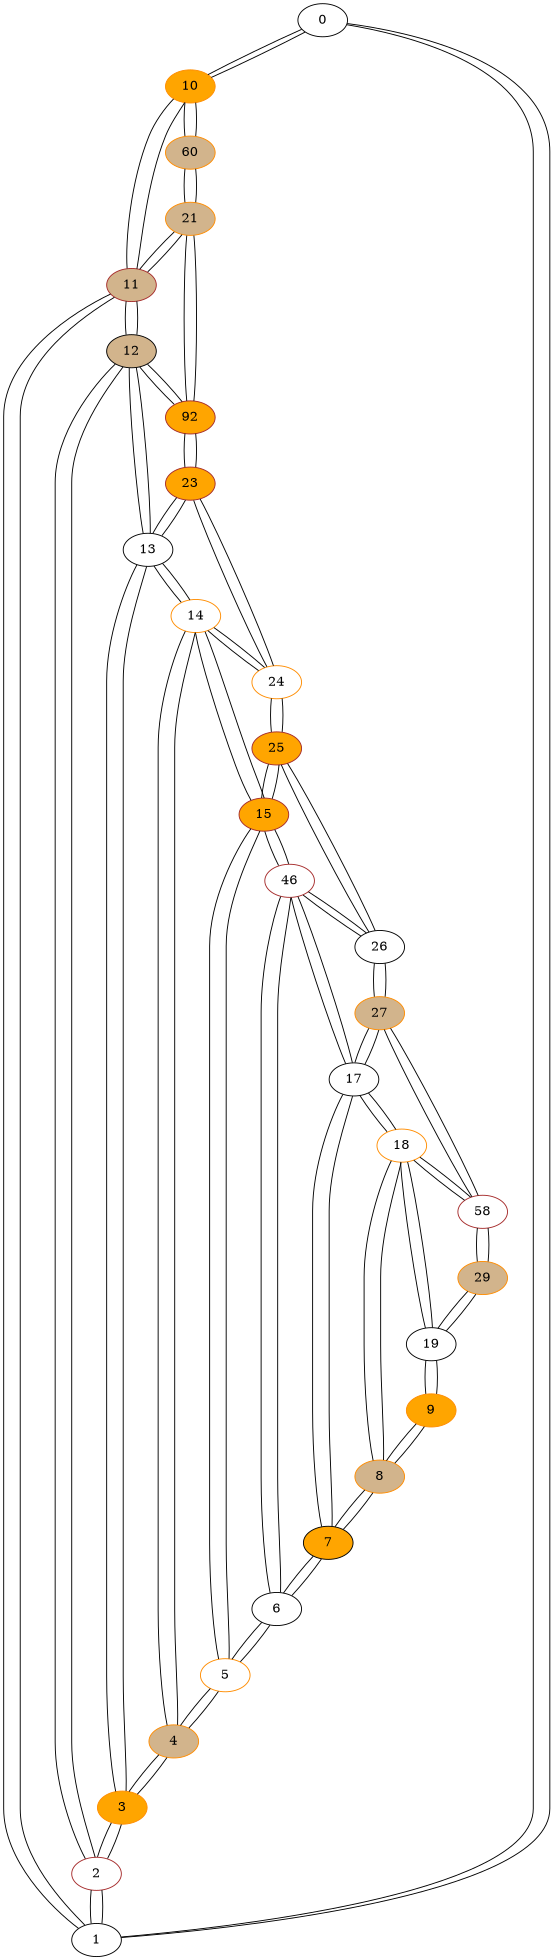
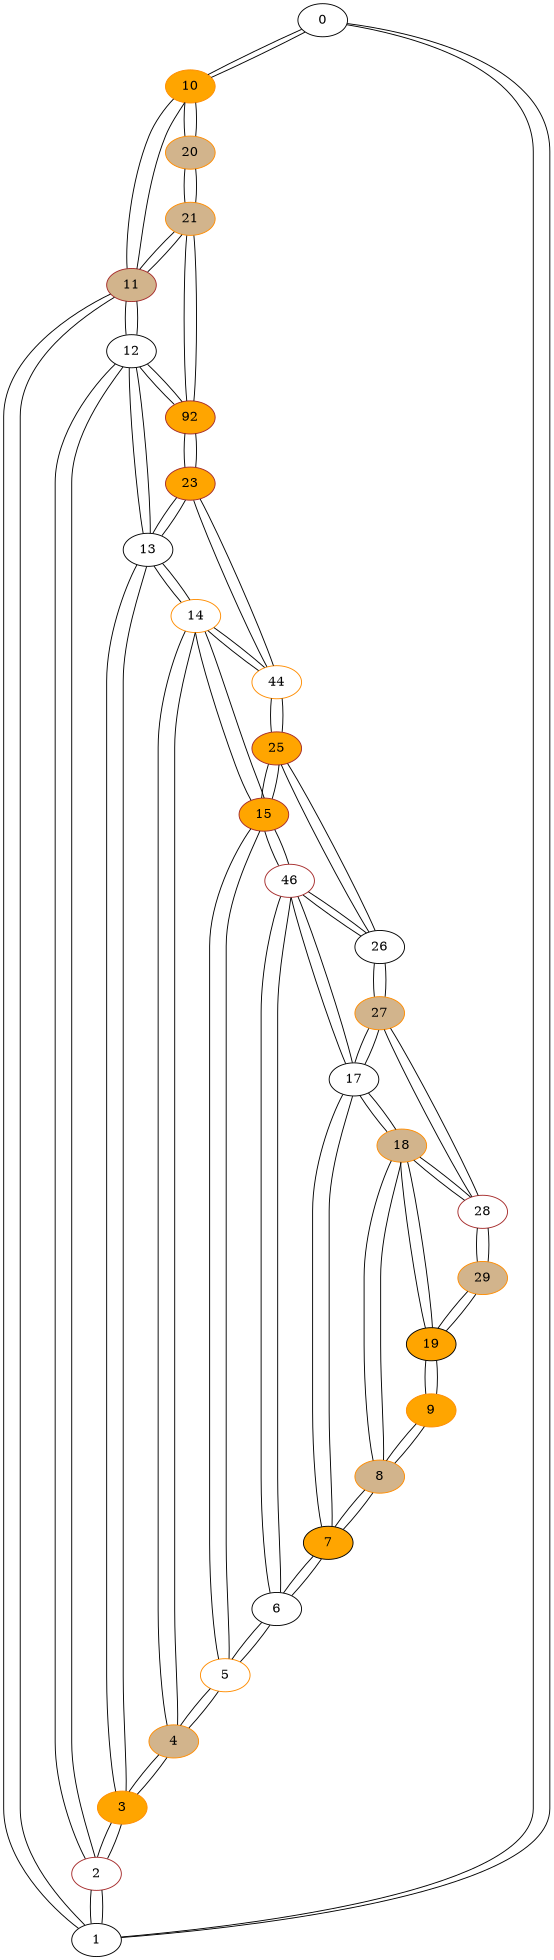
  graph {
    node [color=darkorange fillcolor=white style=filled]
    n1 [color=black label=0]
    n2 [fillcolor=orange label=10]
    n3 [color=black label=1]
    n4 [color=brown fillcolor=tan label=11]
-   n5 [fillcolor=tan label=60]
+   n5 [fillcolor=tan label=20]
    n6 [color=brown label=2]
-   n7 [color=black fillcolor=tan label=12]
+   n7 [color=black label=12]
    n8 [fillcolor=tan label=21]
    n9 [fillcolor=orange label=3]
    n10 [color=black label=13]
    n11 [color=brown fillcolor=orange label=92]
    n12 [fillcolor=tan label=4]
    n13 [label=14]
    n14 [color=brown fillcolor=orange label=23]
    n15 [label=5]
    n16 [color=brown fillcolor=orange label=15]
-   n17 [label=24]
+   n17 [label=44]
    n18 [color=black label=6]
    n19 [color=brown label=46]
    n20 [color=brown fillcolor=orange label=25]
    n21 [color=black fillcolor=orange label=7]
    n22 [color=black label=17]
    n23 [color=black label=26]
    n24 [fillcolor=tan label=8]
-   n25 [label=18]
+   n25 [fillcolor=tan label=18]
    n26 [fillcolor=tan label=27]
    n27 [fillcolor=orange label=9]
-   n28 [color=black label=19]
-   n29 [color=brown label=58]
+   n28 [color=black fillcolor=orange label=19]
+   n29 [color=brown label=28]
    n30 [fillcolor=tan label=29]
    n1 -- n2
    n1 -- n3
    n2 -- n1
    n2 -- n4
    n2 -- n5
    n3 -- n1
    n3 -- n4
    n3 -- n6
    n4 -- n2
    n4 -- n3
    n4 -- n7
    n4 -- n8
    n5 -- n2
    n5 -- n8
    n6 -- n3
    n6 -- n7
    n6 -- n9
    n7 -- n4
    n7 -- n6
    n7 -- n10
    n7 -- n11
    n8 -- n4
    n8 -- n5
    n8 -- n11
    n9 -- n6
    n9 -- n10
    n9 -- n12
    n10 -- n7
    n10 -- n9
    n10 -- n13
    n10 -- n14
    n11 -- n7
    n11 -- n8
    n11 -- n14
    n12 -- n9
    n12 -- n13
    n12 -- n15
    n13 -- n10
    n13 -- n12
    n13 -- n16
    n13 -- n17
    n14 -- n10
    n14 -- n11
    n14 -- n17
    n15 -- n12
    n15 -- n16
    n15 -- n18
    n16 -- n13
    n16 -- n15
    n16 -- n19
    n16 -- n20
    n17 -- n13
    n17 -- n14
    n17 -- n20
    n18 -- n15
    n18 -- n19
    n18 -- n21
    n19 -- n16
    n19 -- n18
    n19 -- n22
    n19 -- n23
    n20 -- n16
    n20 -- n17
    n20 -- n23
    n21 -- n18
    n21 -- n22
    n21 -- n24
    n22 -- n19
    n22 -- n21
    n22 -- n25
    n22 -- n26
    n23 -- n19
    n23 -- n20
    n23 -- n26
    n24 -- n21
    n24 -- n25
    n24 -- n27
    n25 -- n22
    n25 -- n24
    n25 -- n28
    n25 -- n29
    n26 -- n22
    n26 -- n23
    n26 -- n29
    n27 -- n24
    n27 -- n28
    n28 -- n25
    n28 -- n27
    n28 -- n30
    n29 -- n25
    n29 -- n26
    n29 -- n30
    n30 -- n28
    n30 -- n29
  }
